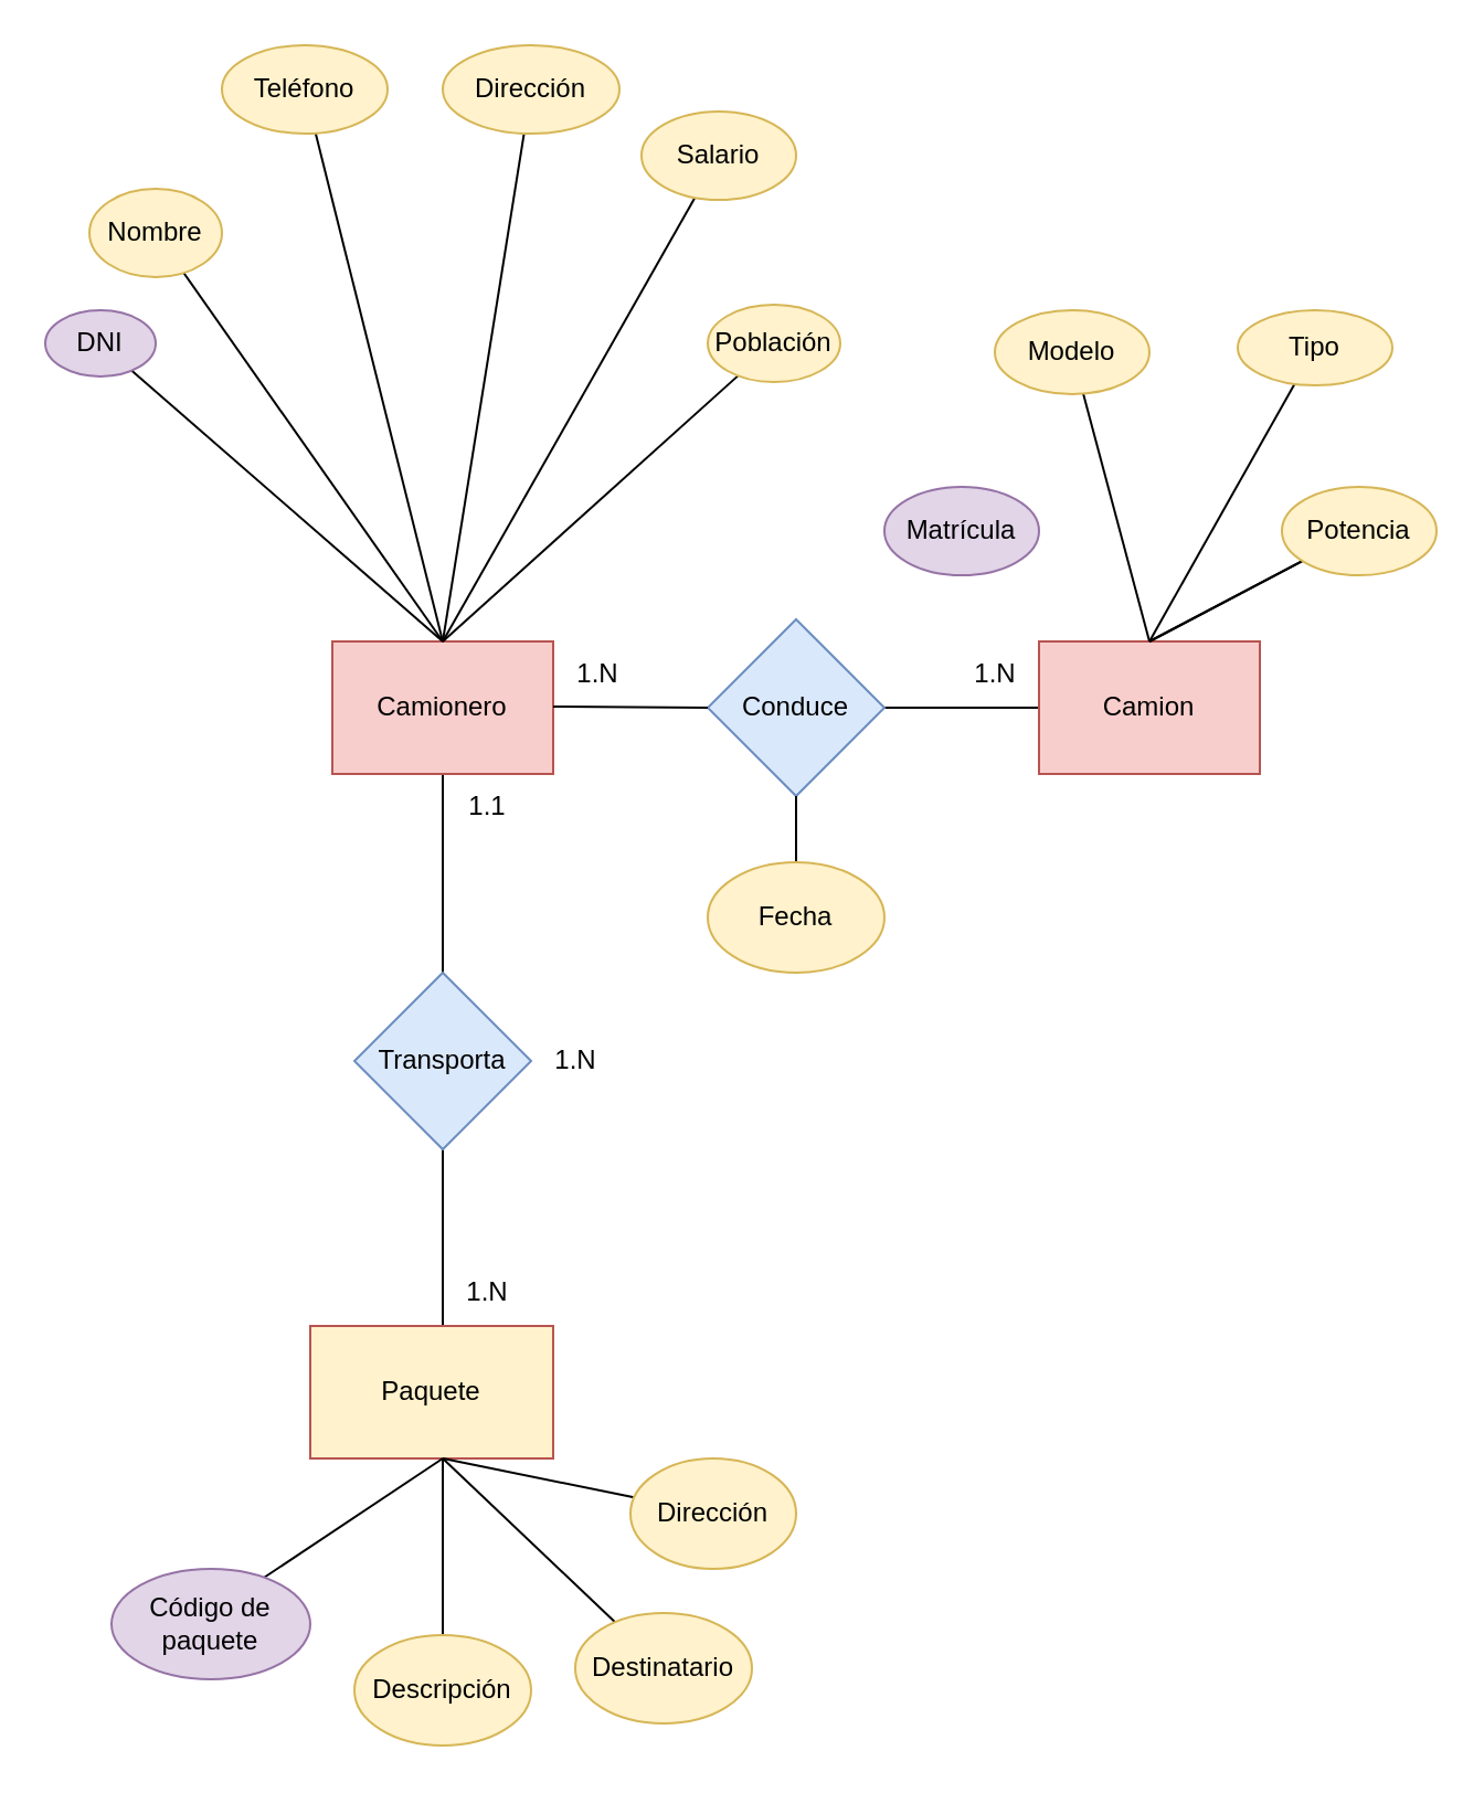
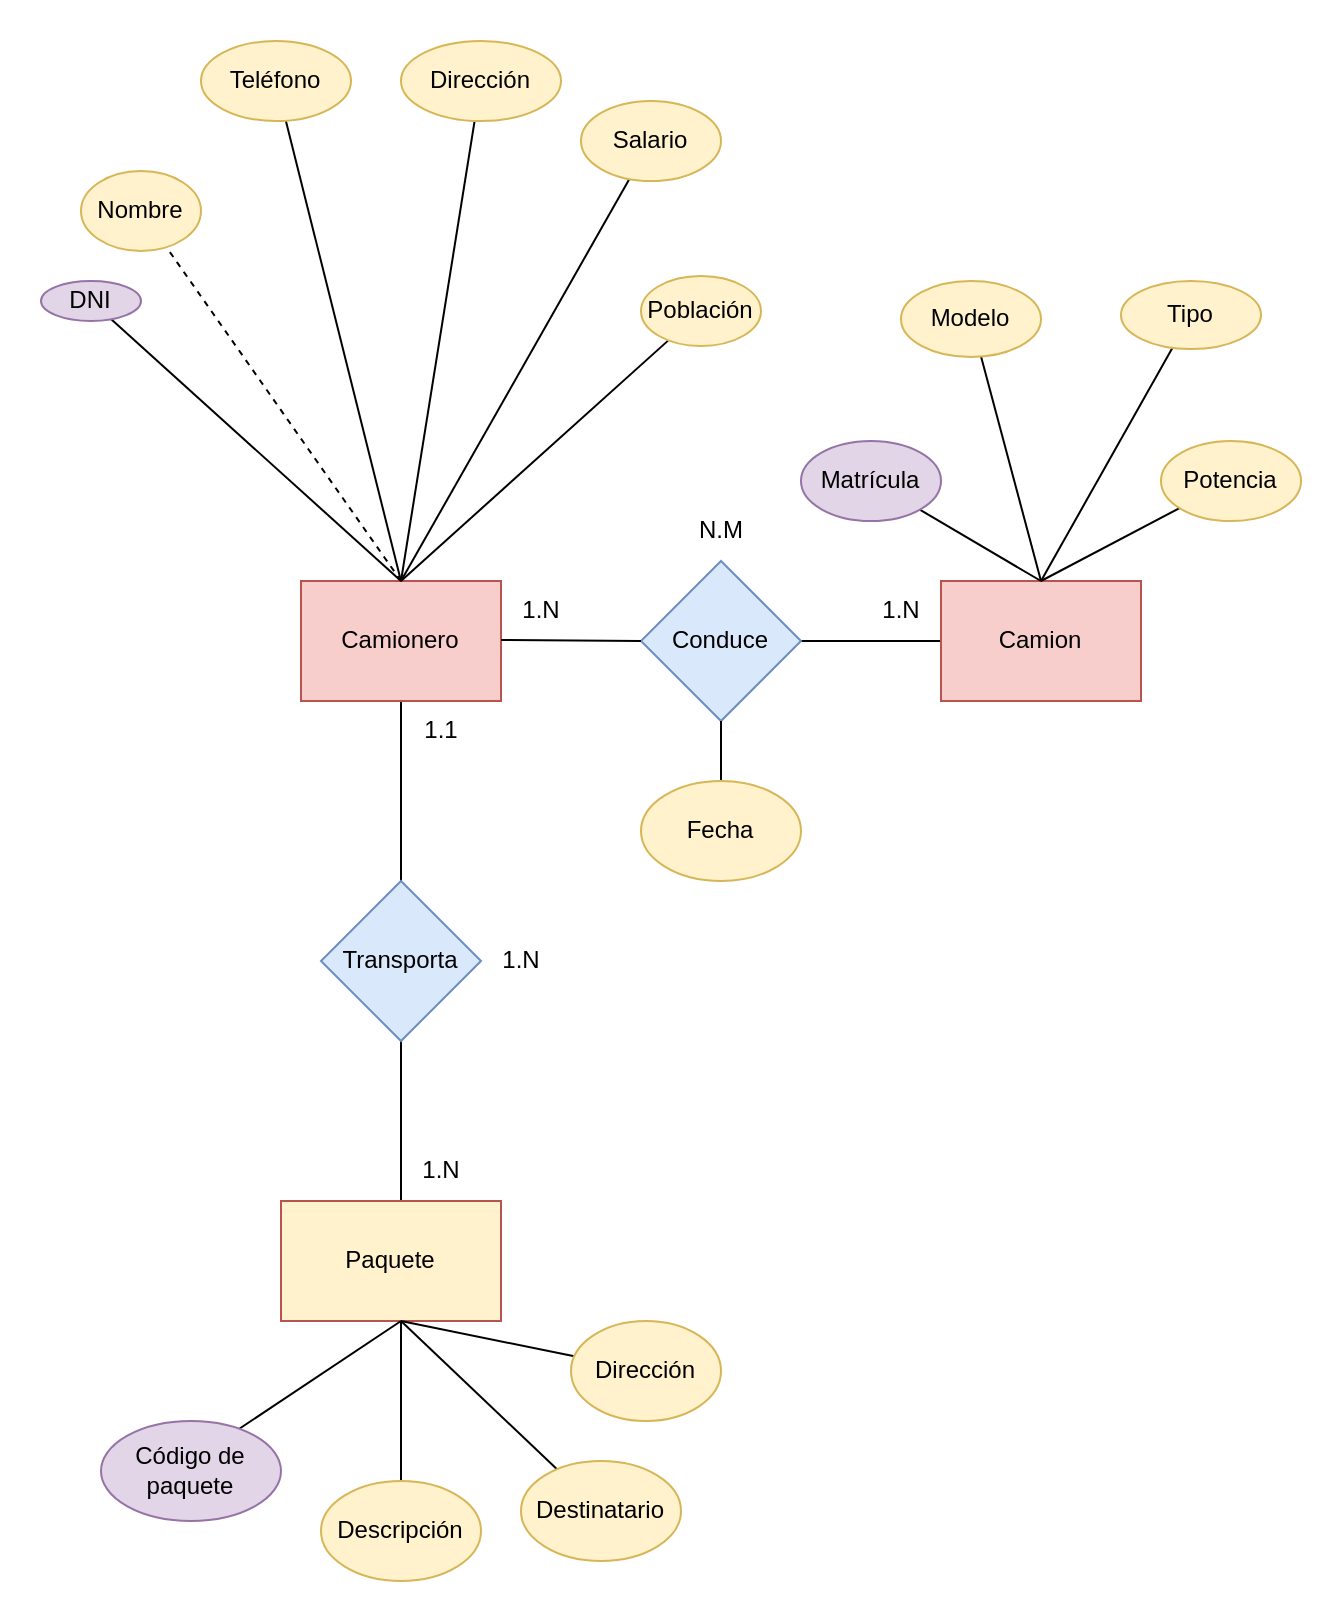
  <mxCell id="0" />
  <mxCell id="1" parent="0" />
  <mxCell id="2" style="edgeStyle=orthogonalEdgeStyle;rounded=0;orthogonalLoop=1;jettySize=auto;html=1;endArrow=none;endFill=0;" edge="1" parent="1" source="3"><mxGeometry relative="1" as="geometry"><mxPoint x="200" y="440" as="targetPoint" /></mxGeometry></mxCell>
  <mxCell id="3" value="Camionero" style="rounded=0;whiteSpace=wrap;html=1;fillColor=#f8cecc;strokeColor=#b85450;" vertex="1" parent="1"><mxGeometry x="150" y="290" width="100" height="60" as="geometry" /></mxCell>
  <mxCell id="4" style="edgeStyle=orthogonalEdgeStyle;rounded=0;orthogonalLoop=1;jettySize=auto;html=1;entryX=0;entryY=0.5;entryDx=0;entryDy=0;endArrow=none;endFill=0;" edge="1" parent="1" source="5" target="6"><mxGeometry relative="1" as="geometry"><mxPoint x="460" y="330" as="targetPoint" /></mxGeometry></mxCell>
  <mxCell id="5" value="Conduce" style="rhombus;whiteSpace=wrap;html=1;fillColor=#dae8fc;strokeColor=#6c8ebf;" vertex="1" parent="1"><mxGeometry x="320" y="280" width="80" height="80" as="geometry" /></mxCell>
  <mxCell id="6" value="Camion" style="rounded=0;whiteSpace=wrap;html=1;fillColor=#f8cecc;strokeColor=#b85450;" vertex="1" parent="1"><mxGeometry x="470" y="290" width="100" height="60" as="geometry" /></mxCell>
  <mxCell id="7" style="edgeStyle=orthogonalEdgeStyle;rounded=0;orthogonalLoop=1;jettySize=auto;html=1;endArrow=none;endFill=0;" edge="1" parent="1" source="8"><mxGeometry relative="1" as="geometry"><mxPoint x="200" y="600" as="targetPoint" /></mxGeometry></mxCell>
  <mxCell id="8" value="Transporta" style="rhombus;whiteSpace=wrap;html=1;fillColor=#dae8fc;strokeColor=#6c8ebf;" vertex="1" parent="1"><mxGeometry x="160" y="440" width="80" height="80" as="geometry" /></mxCell>
  <mxCell id="9" value="Paquete" style="rounded=0;whiteSpace=wrap;html=1;fillColor=#fff2cc;strokeColor=#b85450;" vertex="1" parent="1"><mxGeometry x="140" y="600" width="110" height="60" as="geometry" /></mxCell>
  <mxCell id="10" value="" style="endArrow=none;html=1;rounded=0;endFill=0;" edge="1" parent="1" target="17"><mxGeometry width="50" height="50" relative="1" as="geometry"><mxPoint x="200" y="290" as="sourcePoint" /><mxPoint x="280" y="120" as="targetPoint" /></mxGeometry></mxCell>
  <mxCell id="11" value="" style="endArrow=none;html=1;rounded=0;exitX=0.5;exitY=0;exitDx=0;exitDy=0;endFill=0;" edge="1" parent="1" source="3" target="16"><mxGeometry width="50" height="50" relative="1" as="geometry"><mxPoint x="140" y="260" as="sourcePoint" /><mxPoint x="200" y="80" as="targetPoint" /></mxGeometry></mxCell>
  <mxCell id="12" value="" style="endArrow=none;html=1;rounded=0;exitX=0.5;exitY=0;exitDx=0;exitDy=0;endFill=0;" edge="1" parent="1" source="3" target="13"><mxGeometry width="50" height="50" relative="1" as="geometry"><mxPoint x="70" y="240" as="sourcePoint" /><mxPoint x="80" y="160" as="targetPoint" /></mxGeometry></mxCell>
- <mxCell id="13" value="DNI" style="ellipse;whiteSpace=wrap;html=1;fillColor=#e1d5e7;strokeColor=#9673a6;" vertex="1" parent="1"><mxGeometry x="20" y="140" width="50" height="30" as="geometry" /></mxCell>
- <mxCell id="14" value="" style="endArrow=none;html=1;rounded=0;exitX=0.5;exitY=0;exitDx=0;exitDy=0;endFill=0;" edge="1" parent="1" source="3" target="15"><mxGeometry width="50" height="50" relative="1" as="geometry"><mxPoint x="200" y="290" as="sourcePoint" /><mxPoint x="120" y="120" as="targetPoint" /></mxGeometry></mxCell>
+ <mxCell id="13" value="DNI" style="ellipse;whiteSpace=wrap;html=1;fillColor=#e1d5e7;strokeColor=#9673a6;" vertex="1" parent="1"><mxGeometry x="20" y="140" width="50" height="20" as="geometry" /></mxCell>
+ <mxCell id="14" value="" style="endArrow=none;html=1;rounded=0;exitX=0.5;exitY=0;exitDx=0;exitDy=0;endFill=0;dashed=1;" edge="1" parent="1" source="3" target="15"><mxGeometry width="50" height="50" relative="1" as="geometry"><mxPoint x="200" y="290" as="sourcePoint" /><mxPoint x="120" y="120" as="targetPoint" /></mxGeometry></mxCell>
  <mxCell id="15" value="Nombre" style="ellipse;whiteSpace=wrap;html=1;fillColor=#fff2cc;strokeColor=#d6b656;" vertex="1" parent="1"><mxGeometry x="40" y="85" width="60" height="40" as="geometry" /></mxCell>
  <mxCell id="16" value="Teléfono" style="ellipse;whiteSpace=wrap;html=1;fillColor=#fff2cc;strokeColor=#d6b656;" vertex="1" parent="1"><mxGeometry x="100" y="20" width="75" height="40" as="geometry" /></mxCell>
  <mxCell id="17" value="Dirección" style="ellipse;whiteSpace=wrap;html=1;fillColor=#fff2cc;strokeColor=#d6b656;" vertex="1" parent="1"><mxGeometry x="200" y="20" width="80" height="40" as="geometry" /></mxCell>
  <mxCell id="18" value="" style="endArrow=none;html=1;rounded=0;endFill=0;" edge="1" parent="1" target="19"><mxGeometry width="50" height="50" relative="1" as="geometry"><mxPoint x="200" y="290" as="sourcePoint" /><mxPoint x="320" y="160" as="targetPoint" /></mxGeometry></mxCell>
  <mxCell id="19" value="Salario" style="ellipse;whiteSpace=wrap;html=1;fillColor=#fff2cc;strokeColor=#d6b656;" vertex="1" parent="1"><mxGeometry x="290" y="50" width="70" height="40" as="geometry" /></mxCell>
  <mxCell id="20" value="" style="endArrow=none;html=1;rounded=0;" edge="1" parent="1" source="22"><mxGeometry width="50" height="50" relative="1" as="geometry"><mxPoint x="200" y="290" as="sourcePoint" /><mxPoint x="340" y="160" as="targetPoint" /></mxGeometry></mxCell>
  <mxCell id="21" value="" style="endArrow=none;html=1;rounded=0;" edge="1" parent="1" target="22"><mxGeometry width="50" height="50" relative="1" as="geometry"><mxPoint x="200" y="290" as="sourcePoint" /><mxPoint x="340" y="160" as="targetPoint" /></mxGeometry></mxCell>
  <mxCell id="22" value="Población" style="ellipse;whiteSpace=wrap;html=1;fillColor=#fff2cc;strokeColor=#d6b656;" vertex="1" parent="1"><mxGeometry x="320" y="137.5" width="60" height="35" as="geometry" /></mxCell>
  <mxCell id="23" style="edgeStyle=orthogonalEdgeStyle;rounded=0;orthogonalLoop=1;jettySize=auto;html=1;exitX=0.5;exitY=1;exitDx=0;exitDy=0;" edge="1" parent="1" source="22" target="22"><mxGeometry relative="1" as="geometry" /></mxCell>
  <mxCell id="24" value="" style="endArrow=none;html=1;rounded=0;" edge="1" parent="1" source="35"><mxGeometry width="50" height="50" relative="1" as="geometry"><mxPoint x="520" y="290" as="sourcePoint" /><mxPoint x="610" y="250" as="targetPoint" /></mxGeometry></mxCell>
  <mxCell id="25" value="" style="endArrow=none;html=1;rounded=0;" edge="1" parent="1" source="33"><mxGeometry width="50" height="50" relative="1" as="geometry"><mxPoint x="520" y="290" as="sourcePoint" /><mxPoint x="600" y="160" as="targetPoint" /></mxGeometry></mxCell>
  <mxCell id="26" value="" style="endArrow=none;html=1;rounded=0;" edge="1" parent="1" source="31"><mxGeometry width="50" height="50" relative="1" as="geometry"><mxPoint x="520" y="290" as="sourcePoint" /><mxPoint x="480" y="160" as="targetPoint" /></mxGeometry></mxCell>
  <mxCell id="27" value="" style="endArrow=none;html=1;rounded=0;exitX=0.5;exitY=0;exitDx=0;exitDy=0;" edge="1" parent="1" source="29"><mxGeometry width="50" height="50" relative="1" as="geometry"><mxPoint x="410" y="240" as="sourcePoint" /><mxPoint x="440" y="240" as="targetPoint" /></mxGeometry></mxCell>
- <mxCell id="28" value="" style="endArrow=none;html=1;rounded=0;exitX=0.5;exitY=0;exitDx=0;exitDy=0;" edge="1" parent="1" source="6" target="35"><mxGeometry width="50" height="50" relative="1" as="geometry"><mxPoint x="520" y="290" as="sourcePoint" /><mxPoint x="440" y="240" as="targetPoint" /></mxGeometry></mxCell>
+ <mxCell id="28" value="" style="endArrow=none;html=1;rounded=0;exitX=0.5;exitY=0;exitDx=0;exitDy=0;" edge="1" parent="1" source="6" target="29"><mxGeometry width="50" height="50" relative="1" as="geometry"><mxPoint x="520" y="290" as="sourcePoint" /><mxPoint x="440" y="240" as="targetPoint" /></mxGeometry></mxCell>
  <mxCell id="29" value="Matrícula" style="ellipse;whiteSpace=wrap;html=1;fillColor=#e1d5e7;strokeColor=#9673a6;" vertex="1" parent="1"><mxGeometry x="400" y="220" width="70" height="40" as="geometry" /></mxCell>
  <mxCell id="30" value="" style="endArrow=none;html=1;rounded=0;" edge="1" parent="1" target="31"><mxGeometry width="50" height="50" relative="1" as="geometry"><mxPoint x="520" y="290" as="sourcePoint" /><mxPoint x="480" y="160" as="targetPoint" /></mxGeometry></mxCell>
  <mxCell id="31" value="Modelo" style="ellipse;whiteSpace=wrap;html=1;fillColor=#fff2cc;strokeColor=#d6b656;" vertex="1" parent="1"><mxGeometry x="450" y="140" width="70" height="38" as="geometry" /></mxCell>
  <mxCell id="32" value="" style="endArrow=none;html=1;rounded=0;" edge="1" parent="1" target="33"><mxGeometry width="50" height="50" relative="1" as="geometry"><mxPoint x="520" y="290" as="sourcePoint" /><mxPoint x="600" y="160" as="targetPoint" /></mxGeometry></mxCell>
  <mxCell id="33" value="Tipo" style="ellipse;whiteSpace=wrap;html=1;fillColor=#fff2cc;strokeColor=#d6b656;" vertex="1" parent="1"><mxGeometry x="560" y="140" width="70" height="34" as="geometry" /></mxCell>
  <mxCell id="34" value="" style="endArrow=none;html=1;rounded=0;" edge="1" parent="1" target="35"><mxGeometry width="50" height="50" relative="1" as="geometry"><mxPoint x="520" y="290" as="sourcePoint" /><mxPoint x="610" y="250" as="targetPoint" /></mxGeometry></mxCell>
  <mxCell id="35" value="Potencia" style="ellipse;whiteSpace=wrap;html=1;fillColor=#fff2cc;strokeColor=#d6b656;" vertex="1" parent="1"><mxGeometry x="580" y="220" width="70" height="40" as="geometry" /></mxCell>
  <mxCell id="36" value="" style="endArrow=none;html=1;rounded=0;" edge="1" parent="1" source="41"><mxGeometry width="50" height="50" relative="1" as="geometry"><mxPoint x="80" y="720" as="sourcePoint" /><mxPoint x="200" y="660" as="targetPoint" /></mxGeometry></mxCell>
  <mxCell id="37" value="" style="endArrow=none;html=1;rounded=0;" edge="1" parent="1" source="39"><mxGeometry width="50" height="50" relative="1" as="geometry"><mxPoint x="200" y="760" as="sourcePoint" /><mxPoint x="200" y="660" as="targetPoint" /></mxGeometry></mxCell>
  <mxCell id="38" value="" style="endArrow=none;html=1;rounded=0;" edge="1" parent="1" target="40"><mxGeometry width="50" height="50" relative="1" as="geometry"><mxPoint x="200" y="660" as="sourcePoint" /><mxPoint x="320" y="720" as="targetPoint" /></mxGeometry></mxCell>
  <mxCell id="39" value="Destinatario" style="ellipse;whiteSpace=wrap;html=1;fillColor=#fff2cc;strokeColor=#d6b656;" vertex="1" parent="1"><mxGeometry x="260" y="730" width="80" height="50" as="geometry" /></mxCell>
  <mxCell id="40" value="Dirección" style="ellipse;whiteSpace=wrap;html=1;fillColor=#fff2cc;strokeColor=#d6b656;" vertex="1" parent="1"><mxGeometry x="285" y="660" width="75" height="50" as="geometry" /></mxCell>
  <mxCell id="41" value="Descripción" style="ellipse;whiteSpace=wrap;html=1;fillColor=#fff2cc;strokeColor=#d6b656;" vertex="1" parent="1"><mxGeometry x="160" y="740" width="80" height="50" as="geometry" /></mxCell>
  <mxCell id="42" value="" style="endArrow=none;html=1;rounded=0;" edge="1" parent="1"><mxGeometry relative="1" as="geometry"><mxPoint x="250" y="319.5" as="sourcePoint" /><mxPoint x="320" y="320" as="targetPoint" /></mxGeometry></mxCell>
  <mxCell id="43" value="" style="endArrow=none;html=1;rounded=0;" edge="1" parent="1"><mxGeometry width="50" height="50" relative="1" as="geometry"><mxPoint x="110" y="720" as="sourcePoint" /><mxPoint x="200" y="660" as="targetPoint" /></mxGeometry></mxCell>
  <mxCell id="44" value="Código de paquete" style="ellipse;whiteSpace=wrap;html=1;fillColor=#e1d5e7;strokeColor=#9673a6;" vertex="1" parent="1"><mxGeometry x="50" y="710" width="90" height="50" as="geometry" /></mxCell>
  <mxCell id="45" value="1.N" style="text;html=1;align=center;verticalAlign=middle;resizable=0;points=[];autosize=1;strokeColor=none;fillColor=none;" vertex="1" parent="1"><mxGeometry x="250" y="290" width="40" height="30" as="geometry" /></mxCell>
  <mxCell id="46" value="1.N" style="text;html=1;align=center;verticalAlign=middle;resizable=0;points=[];autosize=1;strokeColor=none;fillColor=none;" vertex="1" parent="1"><mxGeometry x="430" y="290" width="40" height="30" as="geometry" /></mxCell>
+ <mxCell id="47" value="&lt;div&gt;N.M&lt;/div&gt;" style="text;html=1;align=center;verticalAlign=middle;resizable=0;points=[];autosize=1;strokeColor=none;fillColor=none;" vertex="1" parent="1"><mxGeometry x="335" y="250" width="50" height="30" as="geometry" /></mxCell>
  <mxCell id="48" value="1.N" style="text;html=1;align=center;verticalAlign=middle;resizable=0;points=[];autosize=1;strokeColor=none;fillColor=none;" vertex="1" parent="1"><mxGeometry x="240" y="465" width="40" height="30" as="geometry" /></mxCell>
  <mxCell id="49" value="1.N" style="text;html=1;align=center;verticalAlign=middle;resizable=0;points=[];autosize=1;strokeColor=none;fillColor=none;" vertex="1" parent="1"><mxGeometry x="200" y="570" width="40" height="30" as="geometry" /></mxCell>
  <mxCell id="50" value="1.1" style="text;html=1;align=center;verticalAlign=middle;resizable=0;points=[];autosize=1;strokeColor=none;fillColor=none;" vertex="1" parent="1"><mxGeometry x="200" y="350" width="40" height="30" as="geometry" /></mxCell>
  <mxCell id="51" value="" style="endArrow=none;html=1;rounded=0;" edge="1" parent="1"><mxGeometry width="50" height="50" relative="1" as="geometry"><mxPoint x="360" y="400" as="sourcePoint" /><mxPoint x="360" y="360" as="targetPoint" /></mxGeometry></mxCell>
  <mxCell id="52" value="Fecha" style="ellipse;whiteSpace=wrap;html=1;fillColor=#fff2cc;strokeColor=#d6b656;" vertex="1" parent="1"><mxGeometry x="320" y="390" width="80" height="50" as="geometry" /></mxCell>
